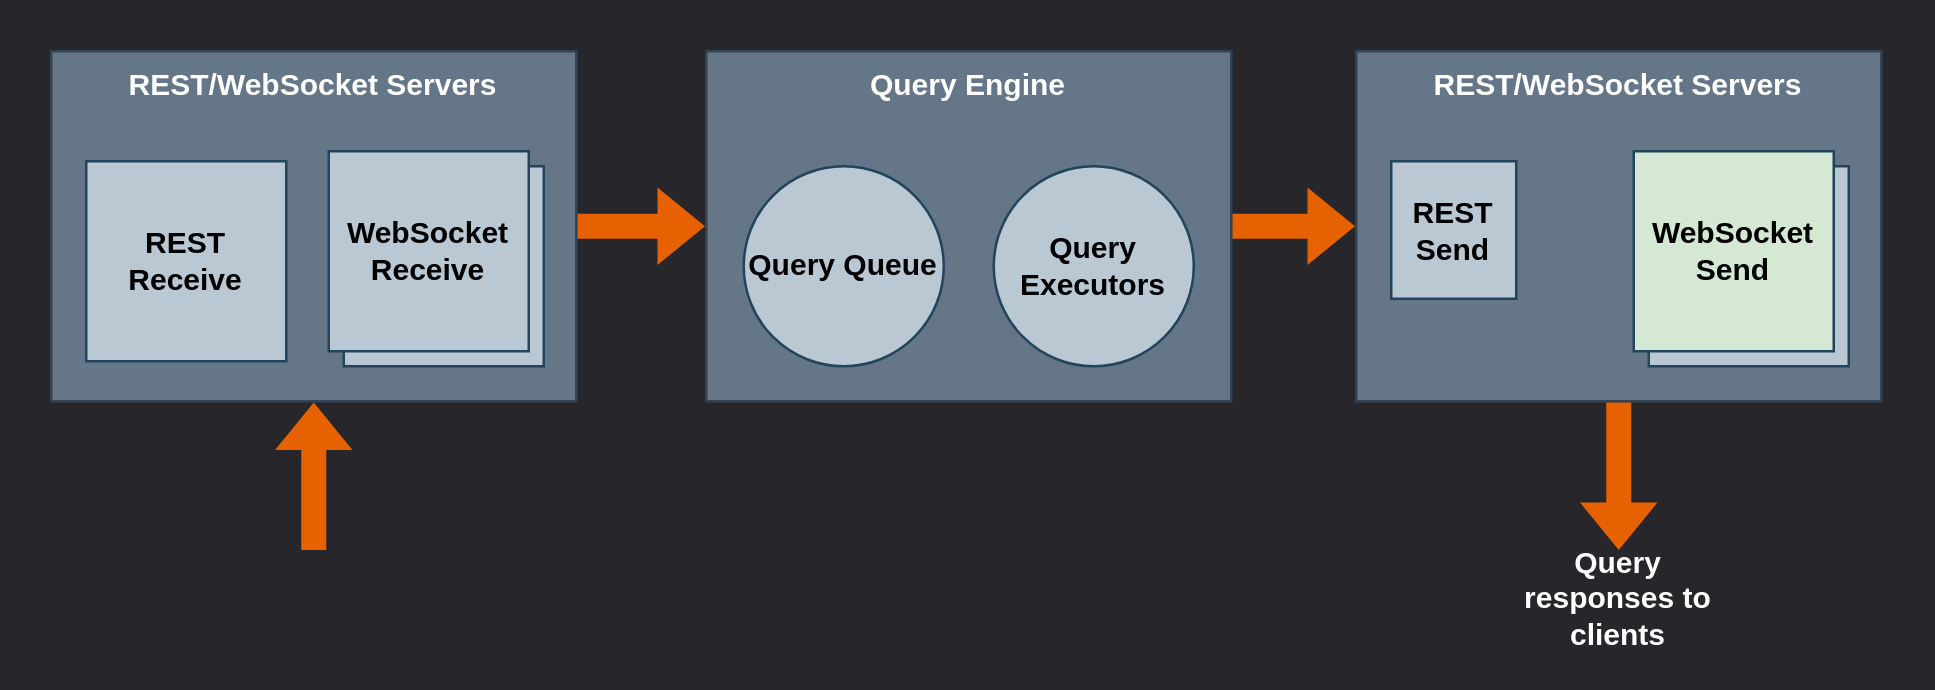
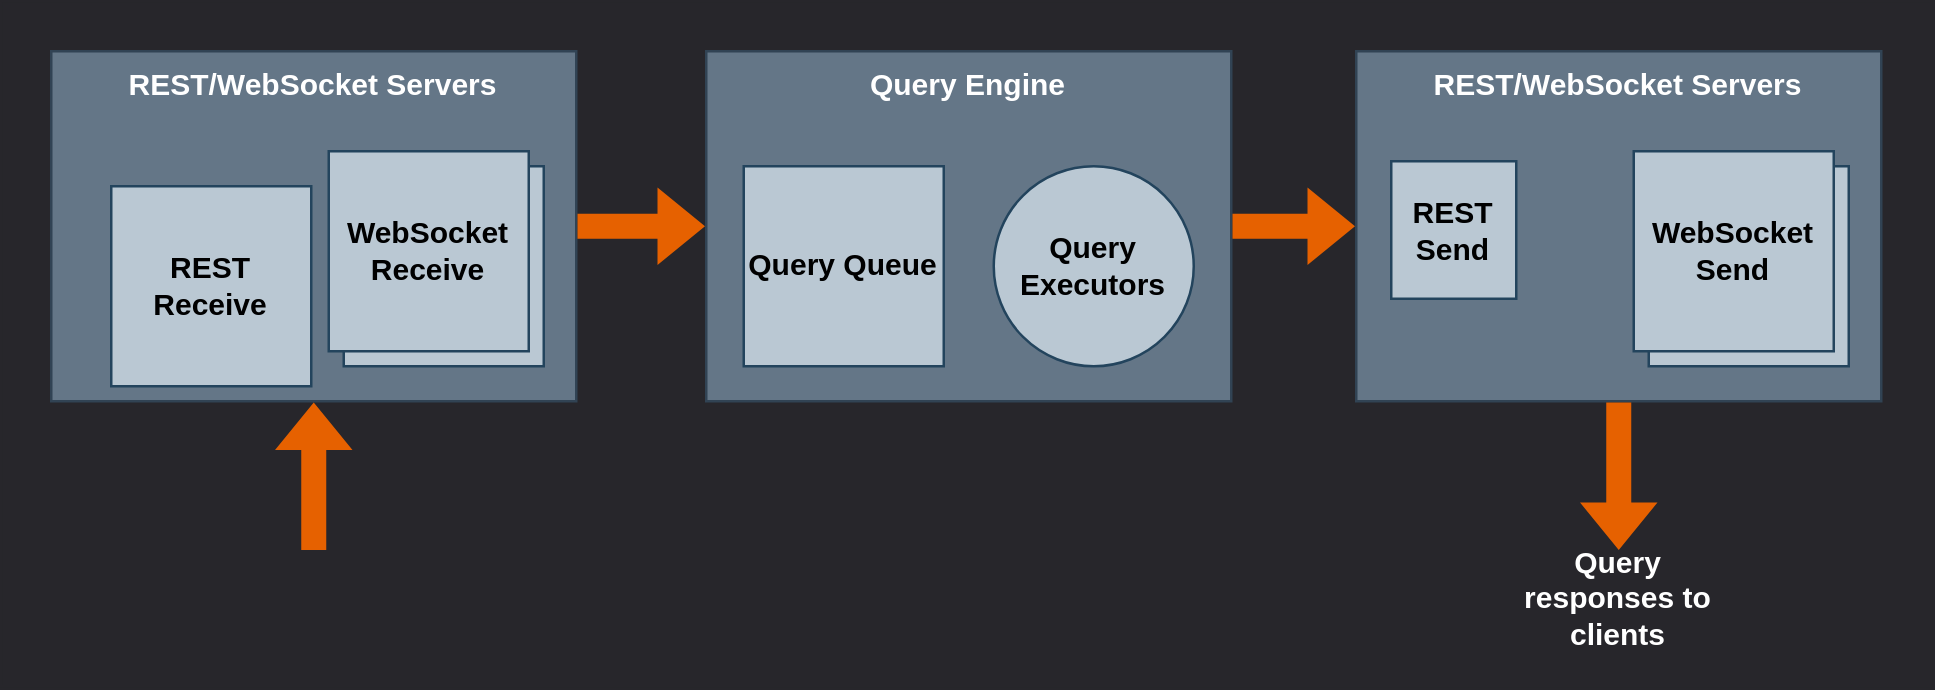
  <mxCell id="0" />
  <mxCell id="1" parent="0" />
  <mxCell id="2" value="&lt;b&gt;Query Engine&lt;br&gt;&lt;/b&gt;" style="whiteSpace=wrap;html=1;fillColor=#647687;strokeColor=#314354;verticalAlign=top;fontColor=#ffffff;" vertex="1" parent="1"><mxGeometry x="282" y="20" width="210" height="140" as="geometry" /></mxCell>
- <mxCell id="3" value="&lt;b&gt;Query Queue&lt;br&gt;&lt;/b&gt;" style="ellipse;whiteSpace=wrap;html=1;aspect=fixed;fillColor=#bac8d3;strokeColor=#23445d;verticalAlign=middle;" vertex="1" parent="1"><mxGeometry x="297" y="66" width="80" height="80" as="geometry" /></mxCell>
+ <mxCell id="3" value="&lt;b&gt;Query Queue&lt;br&gt;&lt;/b&gt;" style="whiteSpace=wrap;html=1;aspect=fixed;fillColor=#bac8d3;strokeColor=#23445d;verticalAlign=middle;" vertex="1" parent="1"><mxGeometry x="297" y="66" width="80" height="80" as="geometry" /></mxCell>
  <mxCell id="4" value="&lt;b&gt;Query Executors&lt;br&gt;&lt;/b&gt;" style="ellipse;whiteSpace=wrap;html=1;aspect=fixed;fillColor=#bac8d3;strokeColor=#23445d;verticalAlign=middle;" vertex="1" parent="1"><mxGeometry x="397" y="66" width="80" height="80" as="geometry" /></mxCell>
  <mxCell id="5" value="&lt;b&gt;REST/WebSocket Servers&lt;br&gt;&lt;/b&gt;" style="whiteSpace=wrap;html=1;fillColor=#647687;strokeColor=#314354;verticalAlign=top;fontColor=#ffffff;" vertex="1" parent="1"><mxGeometry x="20" y="20" width="210" height="140" as="geometry" /></mxCell>
- <mxCell id="6" value="&lt;div&gt;&lt;b&gt;REST&lt;/b&gt;&lt;/div&gt;&lt;div&gt;&lt;b&gt;Receive &lt;/b&gt;&lt;/div&gt;" style="whiteSpace=wrap;html=1;aspect=fixed;fillColor=#bac8d3;strokeColor=#23445d;verticalAlign=middle;" vertex="1" parent="1"><mxGeometry x="34" y="64" width="80" height="80" as="geometry" /></mxCell>
+ <mxCell id="6" value="&lt;div&gt;&lt;b&gt;REST&lt;/b&gt;&lt;/div&gt;&lt;div&gt;&lt;b&gt;Receive &lt;/b&gt;&lt;/div&gt;" style="whiteSpace=wrap;html=1;aspect=fixed;fillColor=#bac8d3;strokeColor=#23445d;verticalAlign=middle;" vertex="1" parent="1"><mxGeometry x="44" y="74" width="80" height="80" as="geometry" /></mxCell>
  <mxCell id="7" value="&lt;div&gt;&lt;b&gt;WebSocket&lt;/b&gt;&lt;/div&gt;&lt;div&gt;&lt;b&gt;Receive &lt;/b&gt;&lt;/div&gt;" style="whiteSpace=wrap;html=1;aspect=fixed;fillColor=#bac8d3;strokeColor=#23445d;verticalAlign=middle;" vertex="1" parent="1"><mxGeometry x="137" y="66" width="80" height="80" as="geometry" /></mxCell>
  <mxCell id="8" value="" style="shape=flexArrow;endArrow=classic;html=1;rounded=0;entryX=0;entryY=0.5;entryDx=0;entryDy=0;fillColor=#e66100;strokeColor=none;exitX=1;exitY=0.5;exitDx=0;exitDy=0;" edge="1" parent="1" source="5" target="2"><mxGeometry width="50" height="50" relative="1" as="geometry"><mxPoint x="246" y="122" as="sourcePoint" /><mxPoint x="256" y="110" as="targetPoint" /></mxGeometry></mxCell>
  <mxCell id="9" value="&lt;div&gt;&lt;b&gt;WebSocket&lt;/b&gt;&lt;/div&gt;&lt;div&gt;&lt;b&gt;Receive &lt;/b&gt;&lt;/div&gt;" style="whiteSpace=wrap;html=1;aspect=fixed;fillColor=#bac8d3;strokeColor=#23445d;verticalAlign=middle;" vertex="1" parent="1"><mxGeometry x="131" y="60" width="80" height="80" as="geometry" /></mxCell>
  <mxCell id="10" value="" style="shape=flexArrow;endArrow=classic;html=1;rounded=0;entryX=0.5;entryY=1;entryDx=0;entryDy=0;fillColor=#e66100;strokeColor=none;" edge="1" parent="1" target="5"><mxGeometry width="50" height="50" relative="1" as="geometry"><mxPoint x="125" y="220" as="sourcePoint" /><mxPoint x="163" y="170" as="targetPoint" /><Array as="points" /></mxGeometry></mxCell>
  <mxCell id="11" value="&lt;b&gt;REST/WebSocket Servers&lt;br&gt;&lt;/b&gt;" style="whiteSpace=wrap;html=1;fillColor=#647687;strokeColor=#314354;verticalAlign=top;fontColor=#ffffff;" vertex="1" parent="1"><mxGeometry x="542" y="20" width="210" height="140" as="geometry" /></mxCell>
  <mxCell id="12" value="&lt;div&gt;&lt;b&gt;REST&lt;/b&gt;&lt;/div&gt;&lt;div&gt;&lt;b&gt;Send&lt;/b&gt;&lt;/div&gt;" style="whiteSpace=wrap;html=1;aspect=fixed;fillColor=#bac8d3;strokeColor=#23445d;verticalAlign=middle;" vertex="1" parent="1"><mxGeometry x="556" y="64" width="50" height="55" as="geometry" /></mxCell>
  <mxCell id="13" value="&lt;div&gt;&lt;b&gt;WebSocket&lt;/b&gt;&lt;/div&gt;&lt;div&gt;&lt;b&gt;Receive &lt;/b&gt;&lt;/div&gt;" style="whiteSpace=wrap;html=1;aspect=fixed;fillColor=#bac8d3;strokeColor=#23445d;verticalAlign=middle;" vertex="1" parent="1"><mxGeometry x="659" y="66" width="80" height="80" as="geometry" /></mxCell>
  <mxCell id="14" value="" style="shape=flexArrow;endArrow=classic;html=1;rounded=0;fillColor=#e66100;strokeColor=none;entryX=0;entryY=0.5;entryDx=0;entryDy=0;" edge="1" parent="1" target="11"><mxGeometry width="50" height="50" relative="1" as="geometry"><mxPoint x="492" y="90" as="sourcePoint" /><mxPoint x="531" y="101" as="targetPoint" /></mxGeometry></mxCell>
  <mxCell id="15" value="" style="shape=flexArrow;endArrow=classic;html=1;rounded=0;fillColor=#e66100;exitX=0.5;exitY=1;exitDx=0;exitDy=0;strokeColor=none;" edge="1" parent="1" source="11"><mxGeometry width="50" height="50" relative="1" as="geometry"><mxPoint x="636" y="250" as="sourcePoint" /><mxPoint x="647" y="220" as="targetPoint" /><Array as="points" /></mxGeometry></mxCell>
  <mxCell id="16" value="Query responses to clients" style="text;html=1;align=center;verticalAlign=middle;whiteSpace=wrap;rounded=0;fontStyle=1;fontColor=#FFFFFF;" vertex="1" parent="1"><mxGeometry x="597" y="224" width="100" height="30" as="geometry" /></mxCell>
- <mxCell id="17" value="&lt;div&gt;&lt;b&gt;WebSocket&lt;/b&gt;&lt;/div&gt;&lt;div&gt;&lt;b&gt;Send&lt;/b&gt;&lt;/div&gt;" style="whiteSpace=wrap;html=1;aspect=fixed;fillColor=#d5e8d4;strokeColor=#23445d;verticalAlign=middle;" vertex="1" parent="1"><mxGeometry x="653" y="60" width="80" height="80" as="geometry" /></mxCell>
+ <mxCell id="17" value="&lt;div&gt;&lt;b&gt;WebSocket&lt;/b&gt;&lt;/div&gt;&lt;div&gt;&lt;b&gt;Send&lt;/b&gt;&lt;/div&gt;" style="whiteSpace=wrap;html=1;aspect=fixed;fillColor=#bac8d3;strokeColor=#23445d;verticalAlign=middle;" vertex="1" parent="1"><mxGeometry x="653" y="60" width="80" height="80" as="geometry" /></mxCell>
